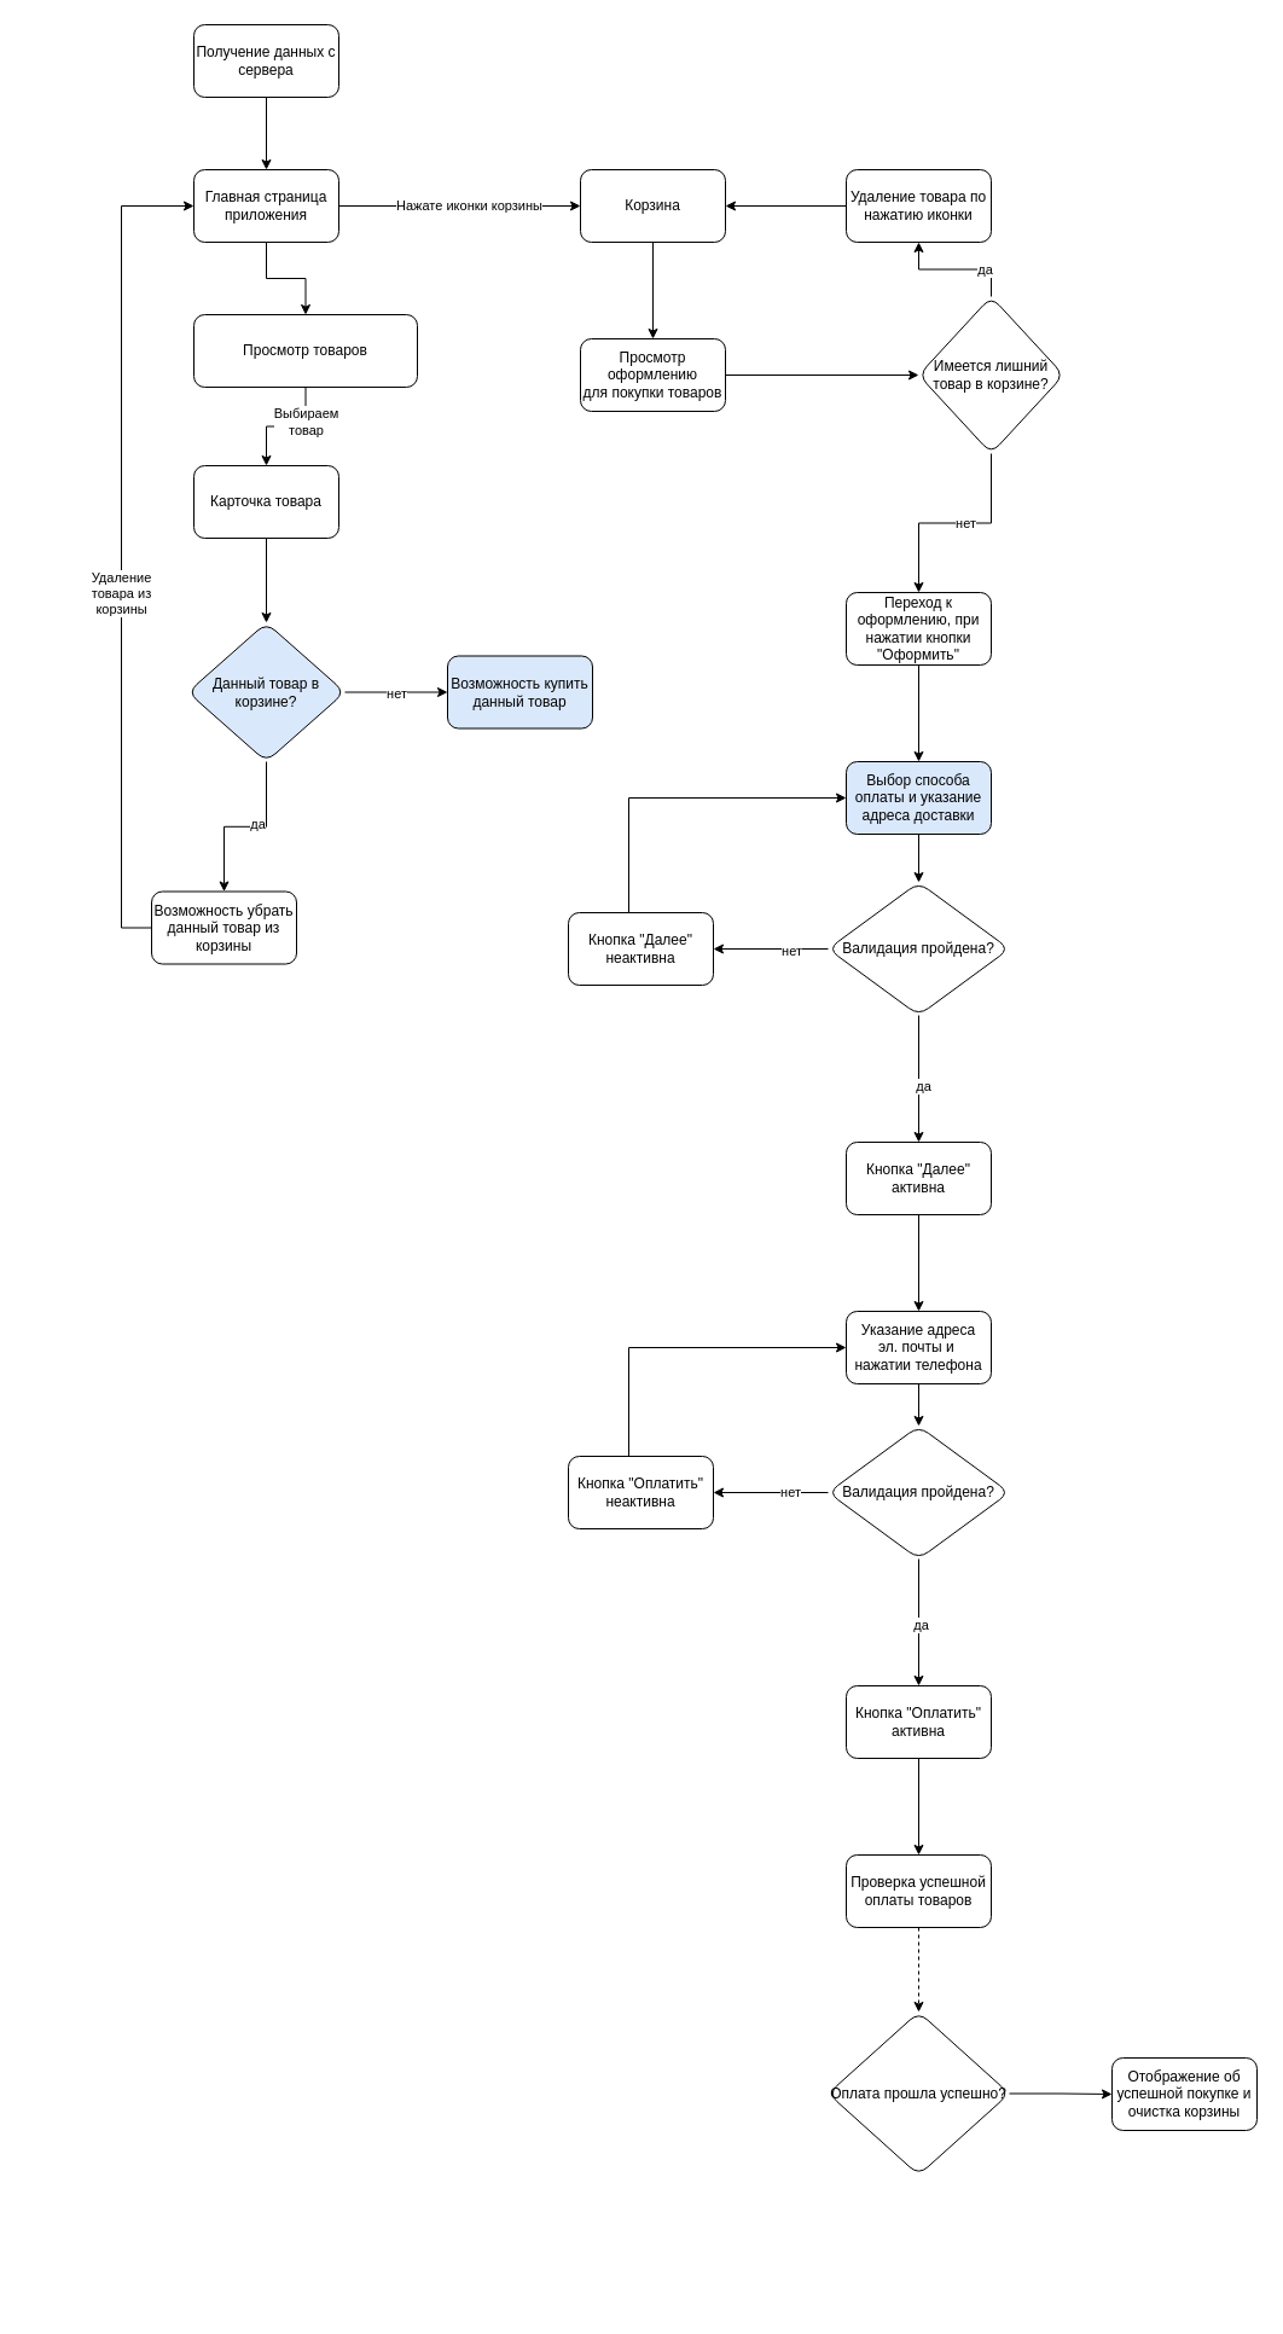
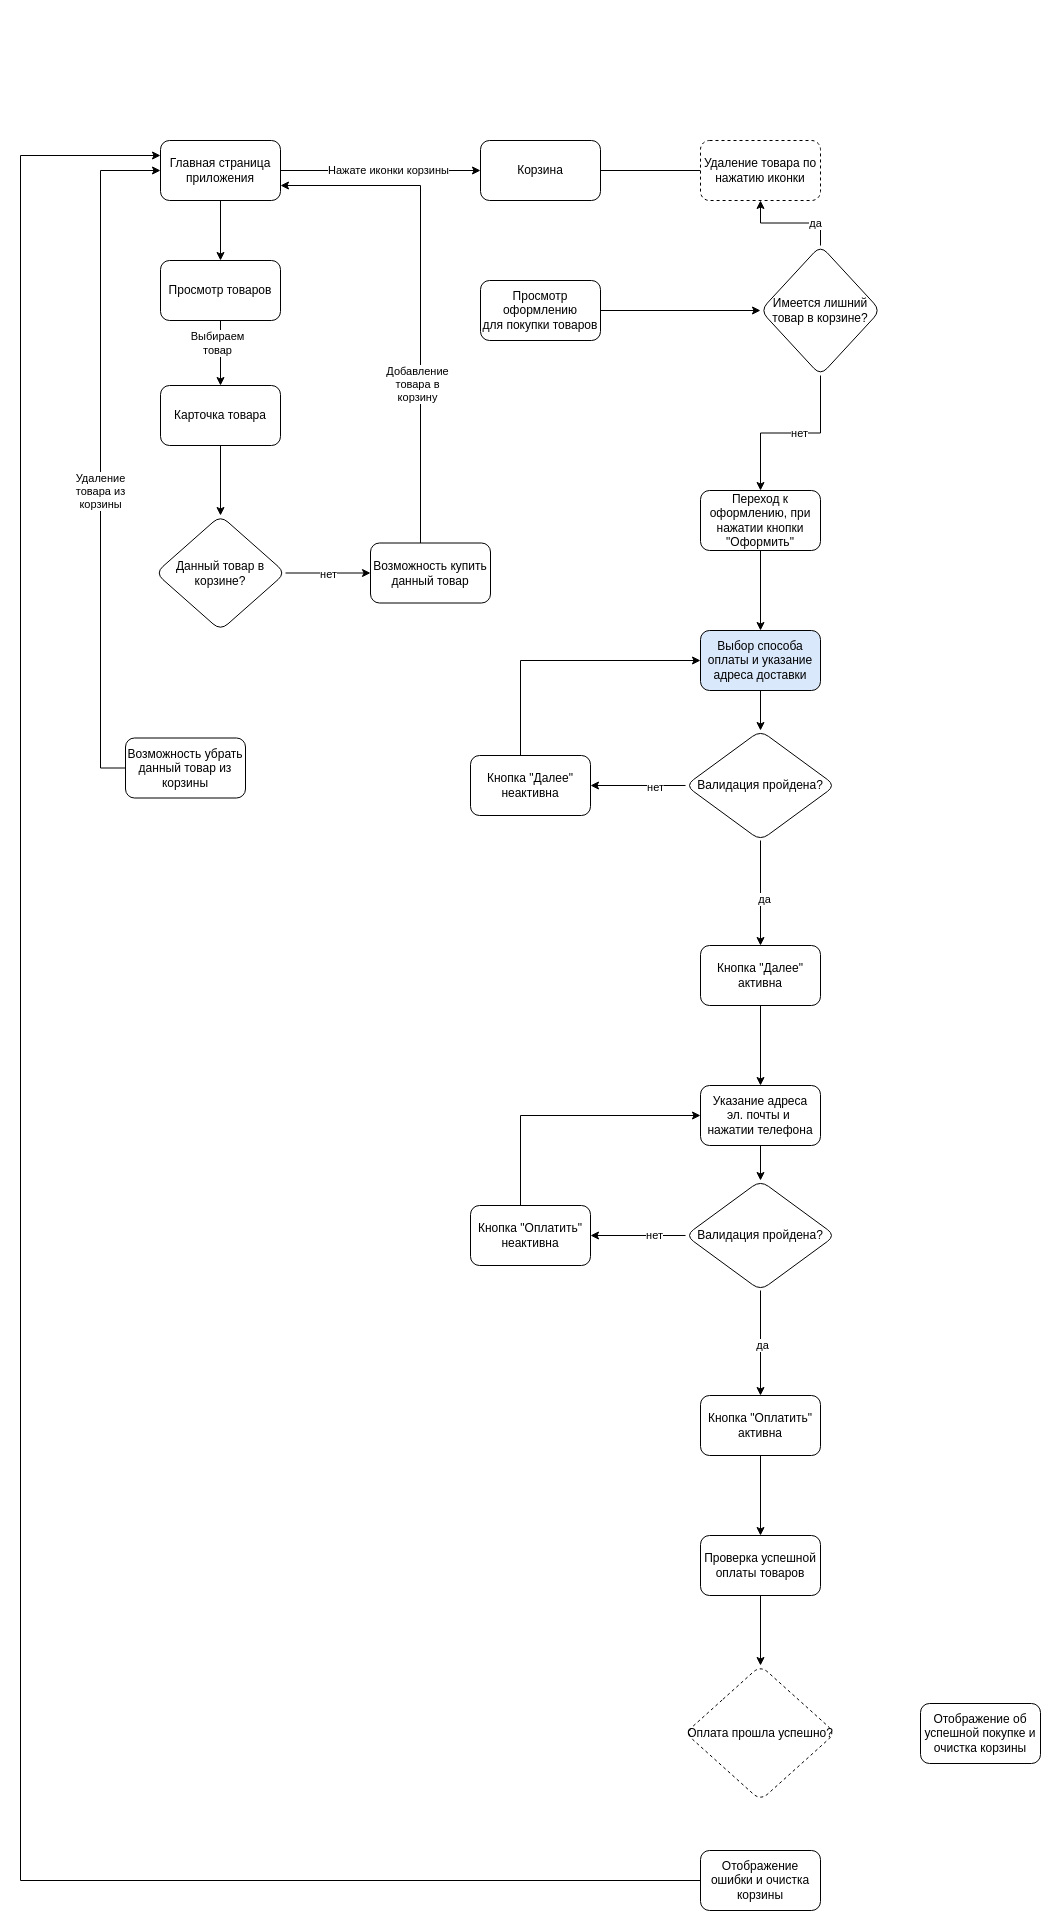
  <mxCell id="0" />
  <mxCell id="1" parent="0" />
- <mxCell id="2" value="" style="edgeStyle=orthogonalEdgeStyle;rounded=0;orthogonalLoop=1;jettySize=auto;html=1;" edge="1" parent="1" source="3" target="7"><mxGeometry relative="1" as="geometry" /></mxCell>
- <mxCell id="3" value="Получение данных с сервера" style="rounded=1;whiteSpace=wrap;html=1;" vertex="1" parent="1"><mxGeometry x="160" y="20" width="120" height="60" as="geometry" /></mxCell>
  <mxCell id="4" value="" style="edgeStyle=orthogonalEdgeStyle;rounded=0;orthogonalLoop=1;jettySize=auto;html=1;" edge="1" parent="1" source="7" target="10"><mxGeometry relative="1" as="geometry" /></mxCell>
  <mxCell id="5" style="edgeStyle=orthogonalEdgeStyle;rounded=0;orthogonalLoop=1;jettySize=auto;html=1;" edge="1" parent="1" source="7"><mxGeometry relative="1" as="geometry"><mxPoint x="480" y="170" as="targetPoint" /></mxGeometry></mxCell>
  <mxCell id="6" value="Нажате иконки корзины" style="edgeLabel;html=1;align=center;verticalAlign=middle;resizable=0;points=[];" vertex="1" connectable="0" parent="5"><mxGeometry x="0.082" y="1" relative="1" as="geometry"><mxPoint as="offset" /></mxGeometry></mxCell>
  <mxCell id="7" value="Главная страница приложения" style="rounded=1;whiteSpace=wrap;html=1;" vertex="1" parent="1"><mxGeometry x="160" y="140" width="120" height="60" as="geometry" /></mxCell>
  <mxCell id="8" value="" style="edgeStyle=orthogonalEdgeStyle;rounded=0;orthogonalLoop=1;jettySize=auto;html=1;" edge="1" parent="1" source="10" target="12"><mxGeometry relative="1" as="geometry" /></mxCell>
  <mxCell id="9" value="Выбираем&lt;br&gt;товар" style="edgeLabel;html=1;align=center;verticalAlign=middle;resizable=0;points=[];" vertex="1" connectable="0" parent="8"><mxGeometry x="-0.323" y="-4" relative="1" as="geometry"><mxPoint as="offset" /></mxGeometry></mxCell>
- <mxCell id="10" value="Просмотр товаров" style="rounded=1;whiteSpace=wrap;html=1;" vertex="1" parent="1"><mxGeometry x="160" y="260" width="185" height="60" as="geometry" /></mxCell>
+ <mxCell id="10" value="Просмотр товаров" style="rounded=1;whiteSpace=wrap;html=1;" vertex="1" parent="1"><mxGeometry x="160" y="260" width="120" height="60" as="geometry" /></mxCell>
  <mxCell id="11" value="" style="edgeStyle=orthogonalEdgeStyle;rounded=0;orthogonalLoop=1;jettySize=auto;html=1;" edge="1" parent="1" source="12" target="17"><mxGeometry relative="1" as="geometry" /></mxCell>
  <mxCell id="12" value="Карточка товара" style="rounded=1;whiteSpace=wrap;html=1;" vertex="1" parent="1"><mxGeometry x="160" y="385" width="120" height="60" as="geometry" /></mxCell>
  <mxCell id="13" value="" style="edgeStyle=orthogonalEdgeStyle;rounded=0;orthogonalLoop=1;jettySize=auto;html=1;" edge="1" parent="1" source="17" target="20"><mxGeometry relative="1" as="geometry" /></mxCell>
  <mxCell id="14" value="нет" style="edgeLabel;html=1;align=center;verticalAlign=middle;resizable=0;points=[];" vertex="1" connectable="0" parent="13"><mxGeometry x="-0.012" relative="1" as="geometry"><mxPoint y="1" as="offset" /></mxGeometry></mxCell>
- <mxCell id="15" value="" style="edgeStyle=orthogonalEdgeStyle;rounded=0;orthogonalLoop=1;jettySize=auto;html=1;" edge="1" parent="1" source="17" target="23"><mxGeometry relative="1" as="geometry" /></mxCell>
- <mxCell id="16" value="да" style="edgeLabel;html=1;align=center;verticalAlign=middle;resizable=0;points=[];" vertex="1" connectable="0" parent="15"><mxGeometry x="-0.144" y="-2" relative="1" as="geometry"><mxPoint as="offset" /></mxGeometry></mxCell>
- <mxCell id="17" value="Данный товар в корзине?" style="rhombus;whiteSpace=wrap;html=1;rounded=1;fillColor=#dae8fc;" vertex="1" parent="1"><mxGeometry x="155" y="515" width="130" height="115" as="geometry" /></mxCell>
- <mxCell id="20" value="Возможность купить данный товар" style="whiteSpace=wrap;html=1;rounded=1;fillColor=#dae8fc;" vertex="1" parent="1"><mxGeometry x="370" y="542.5" width="120" height="60" as="geometry" /></mxCell>
+ <mxCell id="17" value="Данный товар в корзине?" style="rhombus;whiteSpace=wrap;html=1;rounded=1;" vertex="1" parent="1"><mxGeometry x="155" y="515" width="130" height="115" as="geometry" /></mxCell>
+ <mxCell id="18" style="edgeStyle=orthogonalEdgeStyle;rounded=0;orthogonalLoop=1;jettySize=auto;html=1;entryX=1;entryY=0.75;entryDx=0;entryDy=0;" edge="1" parent="1" source="20" target="7"><mxGeometry relative="1" as="geometry"><Array as="points"><mxPoint x="420" y="185" /></Array></mxGeometry></mxCell>
+ <mxCell id="19" value="Добавление&lt;div&gt;товара в&lt;/div&gt;&lt;div&gt;корзину&lt;/div&gt;" style="edgeLabel;html=1;align=center;verticalAlign=middle;resizable=0;points=[];" vertex="1" connectable="0" parent="18"><mxGeometry x="-0.362" y="4" relative="1" as="geometry"><mxPoint as="offset" /></mxGeometry></mxCell>
+ <mxCell id="20" value="Возможность купить данный товар" style="whiteSpace=wrap;html=1;rounded=1;" vertex="1" parent="1"><mxGeometry x="370" y="542.5" width="120" height="60" as="geometry" /></mxCell>
  <mxCell id="21" style="edgeStyle=orthogonalEdgeStyle;rounded=0;orthogonalLoop=1;jettySize=auto;html=1;entryX=0;entryY=0.5;entryDx=0;entryDy=0;" edge="1" parent="1" source="23" target="7"><mxGeometry relative="1" as="geometry"><Array as="points"><mxPoint x="100" y="768" /><mxPoint x="100" y="170" /></Array></mxGeometry></mxCell>
  <mxCell id="22" value="Удаление&lt;div&gt;товара из&lt;/div&gt;&lt;div&gt;корзины&lt;/div&gt;" style="edgeLabel;html=1;align=center;verticalAlign=middle;resizable=0;points=[];" vertex="1" connectable="0" parent="21"><mxGeometry x="-0.115" y="1" relative="1" as="geometry"><mxPoint as="offset" /></mxGeometry></mxCell>
  <mxCell id="23" value="Возможность убрать данный товар из корзины" style="whiteSpace=wrap;html=1;rounded=1;" vertex="1" parent="1"><mxGeometry x="125" y="737.5" width="120" height="60" as="geometry" /></mxCell>
- <mxCell id="24" value="" style="edgeStyle=orthogonalEdgeStyle;rounded=0;orthogonalLoop=1;jettySize=auto;html=1;" edge="1" parent="1" source="25" target="27"><mxGeometry relative="1" as="geometry" /></mxCell>
  <mxCell id="25" value="Корзина" style="rounded=1;whiteSpace=wrap;html=1;" vertex="1" parent="1"><mxGeometry x="480" y="140" width="120" height="60" as="geometry" /></mxCell>
  <mxCell id="26" value="" style="edgeStyle=orthogonalEdgeStyle;rounded=0;orthogonalLoop=1;jettySize=auto;html=1;" edge="1" parent="1" source="27" target="32"><mxGeometry relative="1" as="geometry" /></mxCell>
  <mxCell id="27" value="Просмотр оформлению&lt;div&gt;для покупки товаров&lt;/div&gt;" style="whiteSpace=wrap;html=1;rounded=1;" vertex="1" parent="1"><mxGeometry x="480" y="280" width="120" height="60" as="geometry" /></mxCell>
  <mxCell id="28" value="" style="edgeStyle=orthogonalEdgeStyle;rounded=0;orthogonalLoop=1;jettySize=auto;html=1;" edge="1" parent="1" source="32" target="34"><mxGeometry relative="1" as="geometry" /></mxCell>
  <mxCell id="29" value="да" style="edgeLabel;html=1;align=center;verticalAlign=middle;resizable=0;points=[];" vertex="1" connectable="0" parent="28"><mxGeometry x="-0.467" relative="1" as="geometry"><mxPoint as="offset" /></mxGeometry></mxCell>
  <mxCell id="30" value="" style="edgeStyle=orthogonalEdgeStyle;rounded=0;orthogonalLoop=1;jettySize=auto;html=1;" edge="1" parent="1" source="32" target="36"><mxGeometry relative="1" as="geometry" /></mxCell>
  <mxCell id="31" value="нет" style="edgeLabel;html=1;align=center;verticalAlign=middle;resizable=0;points=[];" vertex="1" connectable="0" parent="30"><mxGeometry x="-0.096" relative="1" as="geometry"><mxPoint as="offset" /></mxGeometry></mxCell>
  <mxCell id="32" value="Имеется лишний товар в корзине?" style="rhombus;whiteSpace=wrap;html=1;rounded=1;" vertex="1" parent="1"><mxGeometry x="760" y="245" width="120" height="130" as="geometry" /></mxCell>
- <mxCell id="33" style="edgeStyle=orthogonalEdgeStyle;rounded=0;orthogonalLoop=1;jettySize=auto;html=1;entryX=1;entryY=0.5;entryDx=0;entryDy=0;" edge="1" parent="1" source="34" target="25"><mxGeometry relative="1" as="geometry" /></mxCell>
- <mxCell id="34" value="Удаление товара по нажатию иконки" style="whiteSpace=wrap;html=1;rounded=1;" vertex="1" parent="1"><mxGeometry x="700" y="140" width="120" height="60" as="geometry" /></mxCell>
+ <mxCell id="33" style="edgeStyle=orthogonalEdgeStyle;rounded=0;orthogonalLoop=1;jettySize=auto;html=1;entryX=1;entryY=0.5;entryDx=0;entryDy=0;endArrow=none;" edge="1" parent="1" source="34" target="25"><mxGeometry relative="1" as="geometry" /></mxCell>
+ <mxCell id="34" value="Удаление товара по нажатию иконки" style="whiteSpace=wrap;html=1;rounded=1;dashed=1;" vertex="1" parent="1"><mxGeometry x="700" y="140" width="120" height="60" as="geometry" /></mxCell>
  <mxCell id="35" value="" style="edgeStyle=orthogonalEdgeStyle;rounded=0;orthogonalLoop=1;jettySize=auto;html=1;" edge="1" parent="1" source="36" target="38"><mxGeometry relative="1" as="geometry" /></mxCell>
  <mxCell id="36" value="Переход к оформлению, при нажатии кнопки &quot;Оформить&quot;" style="whiteSpace=wrap;html=1;rounded=1;" vertex="1" parent="1"><mxGeometry x="700" y="490" width="120" height="60" as="geometry" /></mxCell>
  <mxCell id="37" value="" style="edgeStyle=orthogonalEdgeStyle;rounded=0;orthogonalLoop=1;jettySize=auto;html=1;" edge="1" parent="1" source="38" target="43"><mxGeometry relative="1" as="geometry" /></mxCell>
  <mxCell id="38" value="Выбор способа оплаты и указание адреса доставки" style="whiteSpace=wrap;html=1;rounded=1;fillColor=#dae8fc;" vertex="1" parent="1"><mxGeometry x="700" y="630" width="120" height="60" as="geometry" /></mxCell>
  <mxCell id="39" value="" style="edgeStyle=orthogonalEdgeStyle;rounded=0;orthogonalLoop=1;jettySize=auto;html=1;" edge="1" parent="1" source="43" target="45"><mxGeometry relative="1" as="geometry" /></mxCell>
  <mxCell id="40" value="нет" style="edgeLabel;html=1;align=center;verticalAlign=middle;resizable=0;points=[];" vertex="1" connectable="0" parent="39"><mxGeometry x="-0.347" y="1" relative="1" as="geometry"><mxPoint as="offset" /></mxGeometry></mxCell>
  <mxCell id="41" value="" style="edgeStyle=orthogonalEdgeStyle;rounded=0;orthogonalLoop=1;jettySize=auto;html=1;" edge="1" parent="1" source="43" target="47"><mxGeometry relative="1" as="geometry" /></mxCell>
  <mxCell id="42" value="да" style="edgeLabel;html=1;align=center;verticalAlign=middle;resizable=0;points=[];" vertex="1" connectable="0" parent="41"><mxGeometry x="0.105" y="3" relative="1" as="geometry"><mxPoint as="offset" /></mxGeometry></mxCell>
  <mxCell id="43" value="Валидация пройдена?" style="rhombus;whiteSpace=wrap;html=1;rounded=1;" vertex="1" parent="1"><mxGeometry x="685" y="730" width="150" height="110" as="geometry" /></mxCell>
  <mxCell id="44" style="edgeStyle=orthogonalEdgeStyle;rounded=0;orthogonalLoop=1;jettySize=auto;html=1;entryX=0;entryY=0.5;entryDx=0;entryDy=0;" edge="1" parent="1" source="45" target="38"><mxGeometry relative="1" as="geometry"><Array as="points"><mxPoint x="520" y="660" /></Array></mxGeometry></mxCell>
  <mxCell id="45" value="Кнопка &quot;Далее&quot; неактивна" style="whiteSpace=wrap;html=1;rounded=1;" vertex="1" parent="1"><mxGeometry x="470" y="755" width="120" height="60" as="geometry" /></mxCell>
  <mxCell id="46" value="" style="edgeStyle=orthogonalEdgeStyle;rounded=0;orthogonalLoop=1;jettySize=auto;html=1;" edge="1" parent="1" source="47" target="49"><mxGeometry relative="1" as="geometry" /></mxCell>
  <mxCell id="47" value="Кнопка &quot;Далее&quot; активна" style="whiteSpace=wrap;html=1;rounded=1;" vertex="1" parent="1"><mxGeometry x="700" y="945" width="120" height="60" as="geometry" /></mxCell>
  <mxCell id="48" value="" style="edgeStyle=orthogonalEdgeStyle;rounded=0;orthogonalLoop=1;jettySize=auto;html=1;" edge="1" parent="1" source="49" target="54"><mxGeometry relative="1" as="geometry" /></mxCell>
  <mxCell id="49" value="Указание адреса&lt;div&gt;эл. почты и&amp;nbsp;&lt;/div&gt;&lt;div&gt;нажатии телефона&lt;/div&gt;" style="whiteSpace=wrap;html=1;rounded=1;" vertex="1" parent="1"><mxGeometry x="700" y="1085" width="120" height="60" as="geometry" /></mxCell>
  <mxCell id="50" value="" style="edgeStyle=orthogonalEdgeStyle;rounded=0;orthogonalLoop=1;jettySize=auto;html=1;" edge="1" parent="1" source="54" target="56"><mxGeometry relative="1" as="geometry" /></mxCell>
  <mxCell id="51" value="нет" style="edgeLabel;html=1;align=center;verticalAlign=middle;resizable=0;points=[];" vertex="1" connectable="0" parent="50"><mxGeometry x="-0.326" y="-1" relative="1" as="geometry"><mxPoint as="offset" /></mxGeometry></mxCell>
  <mxCell id="52" value="" style="edgeStyle=orthogonalEdgeStyle;rounded=0;orthogonalLoop=1;jettySize=auto;html=1;" edge="1" parent="1" source="54" target="58"><mxGeometry relative="1" as="geometry" /></mxCell>
  <mxCell id="53" value="да" style="edgeLabel;html=1;align=center;verticalAlign=middle;resizable=0;points=[];" vertex="1" connectable="0" parent="52"><mxGeometry x="0.029" y="1" relative="1" as="geometry"><mxPoint as="offset" /></mxGeometry></mxCell>
  <mxCell id="54" value="Валидация пройдена?" style="rhombus;whiteSpace=wrap;html=1;rounded=1;" vertex="1" parent="1"><mxGeometry x="685" y="1180" width="150" height="110" as="geometry" /></mxCell>
  <mxCell id="55" style="edgeStyle=orthogonalEdgeStyle;rounded=0;orthogonalLoop=1;jettySize=auto;html=1;entryX=0;entryY=0.5;entryDx=0;entryDy=0;" edge="1" parent="1" source="56" target="49"><mxGeometry relative="1" as="geometry"><Array as="points"><mxPoint x="520" y="1115" /></Array></mxGeometry></mxCell>
  <mxCell id="56" value="Кнопка &quot;Оплатить&quot;&lt;div&gt;неактивна&lt;/div&gt;" style="whiteSpace=wrap;html=1;rounded=1;" vertex="1" parent="1"><mxGeometry x="470" y="1205" width="120" height="60" as="geometry" /></mxCell>
  <mxCell id="57" value="" style="edgeStyle=orthogonalEdgeStyle;rounded=0;orthogonalLoop=1;jettySize=auto;html=1;" edge="1" parent="1" source="58" target="60"><mxGeometry relative="1" as="geometry" /></mxCell>
  <mxCell id="58" value="Кнопка &quot;Оплатить&quot;&lt;div&gt;активна&lt;/div&gt;" style="whiteSpace=wrap;html=1;rounded=1;" vertex="1" parent="1"><mxGeometry x="700" y="1395" width="120" height="60" as="geometry" /></mxCell>
- <mxCell id="59" value="" style="edgeStyle=orthogonalEdgeStyle;rounded=0;orthogonalLoop=1;jettySize=auto;html=1;dashed=1;" edge="1" parent="1" source="60" target="62"><mxGeometry relative="1" as="geometry" /></mxCell>
+ <mxCell id="59" value="" style="edgeStyle=orthogonalEdgeStyle;rounded=0;orthogonalLoop=1;jettySize=auto;html=1;" edge="1" parent="1" source="60" target="62"><mxGeometry relative="1" as="geometry" /></mxCell>
  <mxCell id="60" value="Проверка успешной оплаты товаров" style="whiteSpace=wrap;html=1;rounded=1;" vertex="1" parent="1"><mxGeometry x="700" y="1535" width="120" height="60" as="geometry" /></mxCell>
- <mxCell id="61" value="" style="edgeStyle=orthogonalEdgeStyle;rounded=0;orthogonalLoop=1;jettySize=auto;html=1;entryX=0;entryY=0.5;entryDx=0;entryDy=0;" edge="1" parent="1" source="62" target="65"><mxGeometry relative="1" as="geometry"><mxPoint x="915" y="1732.5" as="targetPoint" /></mxGeometry></mxCell>
- <mxCell id="62" value="Оплата прошла успешно?" style="rhombus;whiteSpace=wrap;html=1;rounded=1;" vertex="1" parent="1"><mxGeometry x="685" y="1665" width="150" height="135" as="geometry" /></mxCell>
+ <mxCell id="62" value="Оплата прошла успешно?" style="rhombus;whiteSpace=wrap;html=1;rounded=1;dashed=1;" vertex="1" parent="1"><mxGeometry x="685" y="1665" width="150" height="135" as="geometry" /></mxCell>
+ <mxCell id="63" style="edgeStyle=orthogonalEdgeStyle;rounded=0;orthogonalLoop=1;jettySize=auto;html=1;entryX=0;entryY=0.25;entryDx=0;entryDy=0;" edge="1" parent="1" source="64" target="7"><mxGeometry relative="1" as="geometry"><Array as="points"><mxPoint x="20" y="1880" /><mxPoint x="20" y="155" /></Array></mxGeometry></mxCell>
+ <mxCell id="64" value="Отображение ошибки и очистка корзины" style="whiteSpace=wrap;html=1;rounded=1;" vertex="1" parent="1"><mxGeometry x="700" y="1850" width="120" height="60" as="geometry" /></mxCell>
  <mxCell id="65" value="Отображение об успешной покупке и очистка корзины" style="rounded=1;whiteSpace=wrap;html=1;" vertex="1" parent="1"><mxGeometry x="920" y="1703" width="120" height="60" as="geometry" /></mxCell>
